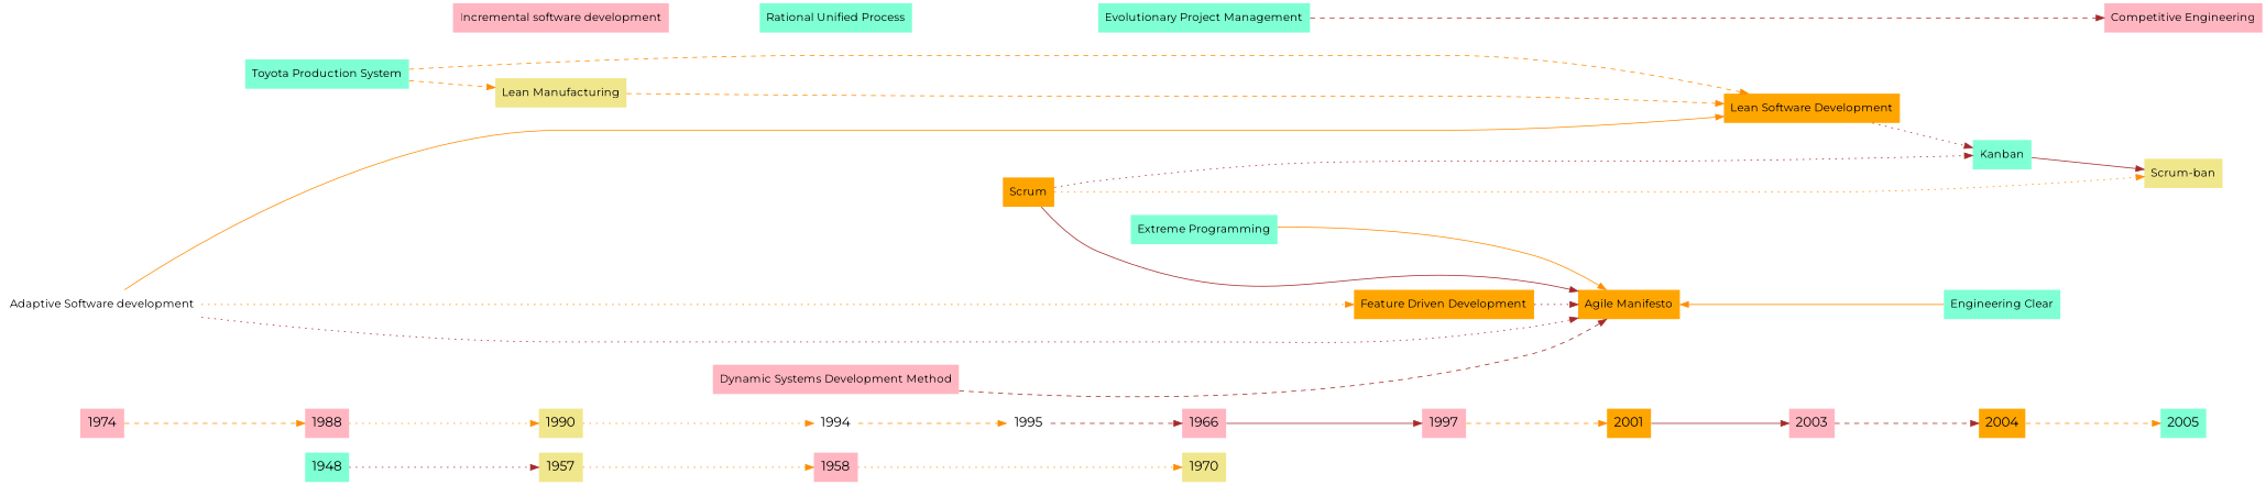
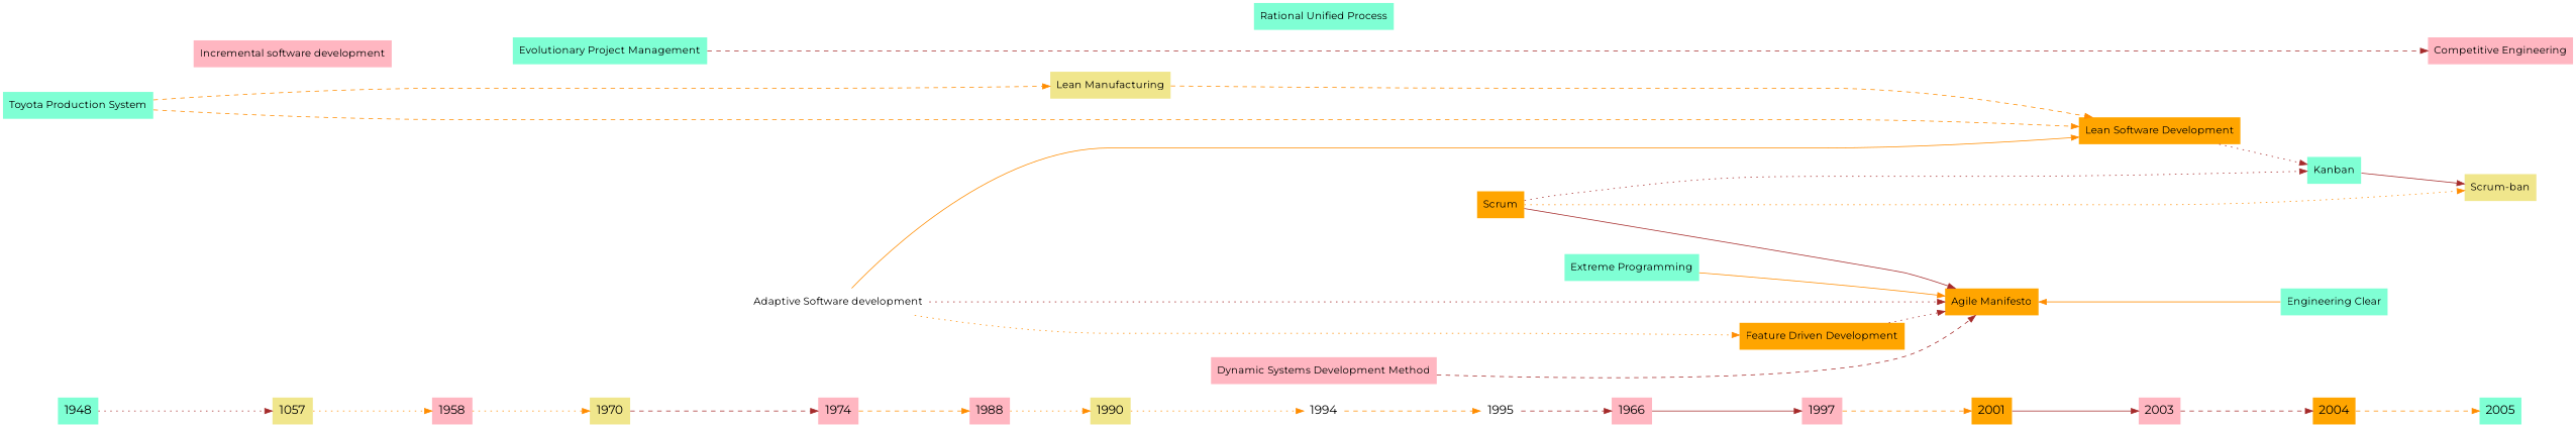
  digraph {
    fontname=Montserrat
    rankdir=LR
    ranksep=.75
    node [fillcolor=lightpink fontname=Montserrat shape=none style=filled]
    edge [color=darkorange fontname=Montserrat style=dashed]
    1948 [fillcolor=aquamarine fontsize=16 shape=plaintext]
-   1957 [fillcolor=khaki fontsize=16 shape=plaintext]
+   1957 [fillcolor=khaki fontsize=16 shape=plaintext label=1057]
    1958 [fontsize=16 shape=plaintext]
    1970 [fillcolor=khaki fontsize=16 shape=plaintext]
    1974 [fontsize=16 shape=plaintext]
    1988 [fontsize=16 shape=plaintext]
    1990 [fillcolor=khaki fontsize=16 shape=plaintext]
    1994 [fillcolor=white fontsize=16 shape=plaintext]
    1995 [fillcolor=white fontsize=16 shape=plaintext]
    n10 [fontsize=16 label=1966 shape=plaintext]
    1997 [fontsize=16 shape=plaintext]
    2001 [fillcolor=orange fontsize=16 shape=plaintext]
    2003 [fontsize=16 shape=plaintext]
    2004 [fillcolor=orange fontsize=16 shape=plaintext]
    2005 [fillcolor=aquamarine fontsize=16 shape=plaintext]
    n16 [fillcolor=aquamarine label="Toyota Production System"]
    n17 [label="Incremental software development"]
    n18 [fillcolor=aquamarine label="Evolutionary Project Management"]
    n19 [fillcolor=white label="Adaptive Software development"]
    n20 [fillcolor=khaki label="Lean Manufacturing"]
    n21 [fillcolor=aquamarine label="Rational Unified Process"]
    n22 [label="Dynamic Systems Development Method"]
    n23 [fillcolor=orange label=Scrum]
    n24 [fillcolor=aquamarine label="Extreme Programming"]
    n25 [fillcolor=orange label="Feature Driven Development"]
    n26 [fillcolor=orange label="Agile Manifesto"]
    n27 [fillcolor=orange label="Lean Software Development"]
    n28 [fillcolor=aquamarine label=Kanban]
    n29 [fillcolor=aquamarine label="Engineering Clear"]
    n30 [label="Competitive Engineering"]
    n31 [fillcolor=khaki label="Scrum-ban"]
    subgraph sub_1 {
      1948
      1957
      1958
      1970
      1974
      1988
      1990
      1994
      1995
      n10
      1997
      2001
      2003
      2004
      2005
    }
    subgraph sub_2 {
      rank=same
      1948
      n16
    }
    subgraph sub_3 {
      rank=same
      1957
      n17
    }
    subgraph sub_4 {
      rank=same
      1970
      n18
    }
    subgraph sub_5 {
      rank=same
      1974
      n19
    }
    subgraph sub_6 {
      rank=same
      1990
      n20
    }
    subgraph sub_7 {
      rank=same
      1994
      n21
      n22
    }
    subgraph sub_8 {
      rank=same
      1995
      n23
    }
    subgraph sub_9 {
      rank=same
      n10
      n24
    }
    subgraph sub_10 {
      rank=same
      1997
      n25
    }
    subgraph sub_11 {
      rank=same
      2001
      n26
    }
    subgraph sub_12 {
      rank=same
      2003
      n27
    }
    subgraph sub_13 {
      rank=same
      2004
      n28
      n29
    }
    subgraph sub_14 {
      rank=same
      2005
      n30
    }
    1948 -> 1957 [color=brown style=dotted]
    1957 -> 1958 [style=dotted]
    1958 -> 1970 [style=dotted]
+   1970 -> 1974 [color=brown]
    1974 -> 1988
    1988 -> 1990 [style=dotted]
    1990 -> 1994 [style=dotted]
    1994 -> 1995
    1995 -> n10 [color=brown]
    n10 -> 1997 [color=brown style=solid]
    1997 -> 2001
    2001 -> 2003 [color=brown style=solid]
    2003 -> 2004 [color=brown]
    2004 -> 2005
    n16 -> n20
    n16 -> n27
    n18 -> n30 [color=brown]
    n19 -> n25 [style=dotted]
    n19 -> n26 [color=brown style=dotted]
    n19 -> n27 [style=solid]
    n20 -> n27
    n22 -> n26 [color=brown]
    n23 -> n26 [color=brown style=solid]
    n23 -> n28 [color=brown style=dotted]
    n23 -> n31 [style=dotted]
    n24 -> n26 [style=solid]
    n25 -> n26 [color=brown style=dotted]
    n27 -> n28 [color=brown style=dotted]
    n28 -> n31 [color=brown style=solid]
    n29 -> n26 [style=solid]
  }
